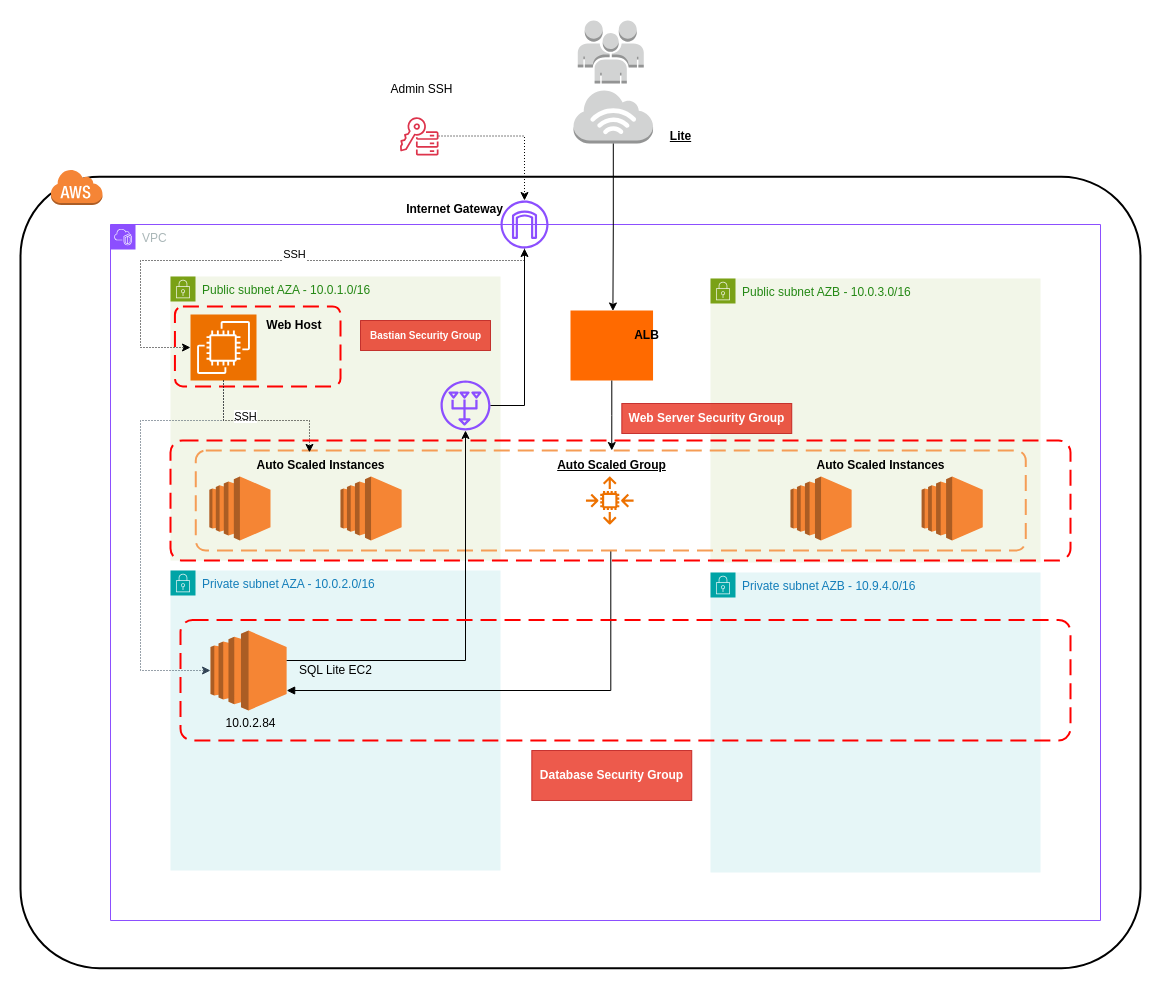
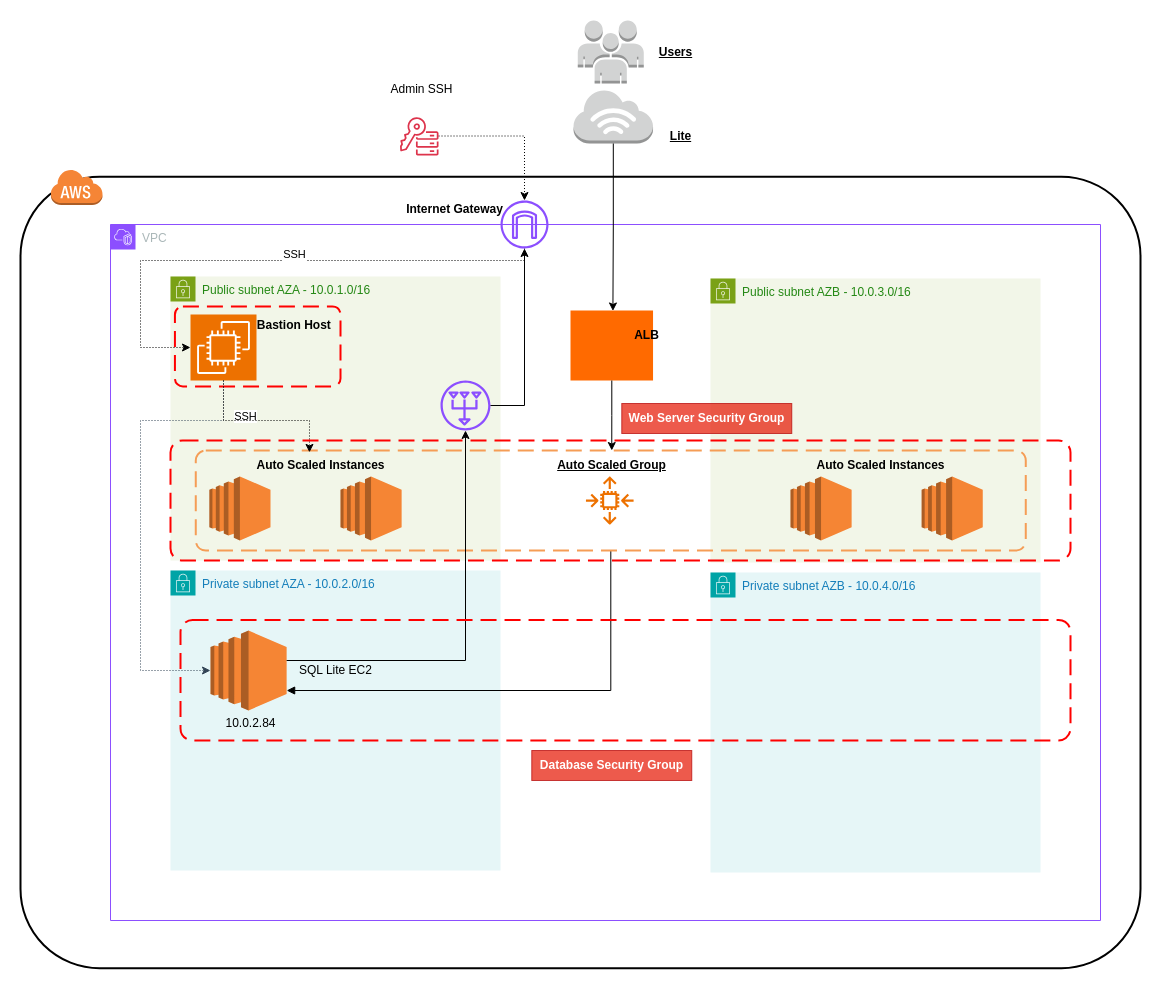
  <mxCell id="0" />
  <mxCell id="1" parent="0" />
  <mxCell id="2" value="VPC" style="points=[[0,0],[0.25,0],[0.5,0],[0.75,0],[1,0],[1,0.25],[1,0.5],[1,0.75],[1,1],[0.75,1],[0.5,1],[0.25,1],[0,1],[0,0.75],[0,0.5],[0,0.25]];outlineConnect=0;gradientColor=none;html=1;whiteSpace=wrap;fontSize=12;fontStyle=0;container=1;pointerEvents=0;collapsible=0;recursiveResize=0;shape=mxgraph.aws4.group;grIcon=mxgraph.aws4.group_vpc2;strokeColor=#8C4FFF;fillColor=none;verticalAlign=top;align=left;spacingLeft=30;fontColor=#AAB7B8;dashed=0;" vertex="1" parent="1"><mxGeometry x="110" y="224" width="990" height="696" as="geometry" /></mxCell>
  <mxCell id="3" value="" style="rounded=1;arcSize=10;dashed=0;fillColor=none;gradientColor=none;strokeWidth=2;" vertex="1" parent="1"><mxGeometry x="20" y="176.25" width="1120" height="791.5" as="geometry" /></mxCell>
  <mxCell id="4" value="Private subnet AZA - 10.0.2.0/16" style="points=[[0,0],[0.25,0],[0.5,0],[0.75,0],[1,0],[1,0.25],[1,0.5],[1,0.75],[1,1],[0.75,1],[0.5,1],[0.25,1],[0,1],[0,0.75],[0,0.5],[0,0.25]];outlineConnect=0;gradientColor=none;html=1;whiteSpace=wrap;fontSize=12;fontStyle=0;container=1;pointerEvents=0;collapsible=0;recursiveResize=0;shape=mxgraph.aws4.group;grIcon=mxgraph.aws4.group_security_group;grStroke=0;strokeColor=#00A4A6;fillColor=#E6F6F7;verticalAlign=top;align=left;spacingLeft=30;fontColor=#147EBA;dashed=0;" parent="1" vertex="1"><mxGeometry x="170" y="570" width="330" height="300" as="geometry" /></mxCell>
  <mxCell id="5" value="" style="outlineConnect=0;dashed=0;verticalLabelPosition=bottom;verticalAlign=top;align=center;html=1;shape=mxgraph.aws3.ec2;fillColor=#F58534;gradientColor=none;" vertex="1" parent="4"><mxGeometry x="40" y="60" width="76.13" height="80" as="geometry" /></mxCell>
  <mxCell id="6" value="SQL Lite EC2" style="text;html=1;align=center;verticalAlign=middle;resizable=0;points=[];autosize=1;strokeColor=none;fillColor=none;" vertex="1" parent="4"><mxGeometry x="115" y="85" width="100" height="30" as="geometry" /></mxCell>
  <mxCell id="7" value="Public subnet AZA - 10.0.1.0/16" style="points=[[0,0],[0.25,0],[0.5,0],[0.75,0],[1,0],[1,0.25],[1,0.5],[1,0.75],[1,1],[0.75,1],[0.5,1],[0.25,1],[0,1],[0,0.75],[0,0.5],[0,0.25]];outlineConnect=0;gradientColor=none;html=1;whiteSpace=wrap;fontSize=12;fontStyle=0;container=1;pointerEvents=0;collapsible=0;recursiveResize=0;shape=mxgraph.aws4.group;grIcon=mxgraph.aws4.group_security_group;grStroke=0;strokeColor=#7AA116;fillColor=#F2F6E8;verticalAlign=top;align=left;spacingLeft=30;fontColor=#248814;dashed=0;" parent="1" vertex="1"><mxGeometry x="170" y="276" width="330" height="284" as="geometry" /></mxCell>
  <mxCell id="8" value="" style="rounded=1;arcSize=10;dashed=1;strokeColor=#ff0000;fillColor=none;gradientColor=none;dashPattern=8 4;strokeWidth=2;fontStyle=1" vertex="1" parent="7"><mxGeometry x="4.43" y="30" width="165.57" height="80" as="geometry" /></mxCell>
  <mxCell id="9" value="" style="sketch=0;outlineConnect=0;fontColor=#232F3E;gradientColor=none;fillColor=#8C4FFF;strokeColor=none;dashed=0;verticalLabelPosition=bottom;verticalAlign=top;align=center;html=1;fontSize=12;fontStyle=0;aspect=fixed;pointerEvents=1;shape=mxgraph.aws4.nat_gateway;rotation=90;" vertex="1" parent="7"><mxGeometry x="270" y="104" width="50" height="50" as="geometry" /></mxCell>
  <mxCell id="10" value="" style="sketch=0;points=[[0,0,0],[0.25,0,0],[0.5,0,0],[0.75,0,0],[1,0,0],[0,1,0],[0.25,1,0],[0.5,1,0],[0.75,1,0],[1,1,0],[0,0.25,0],[0,0.5,0],[0,0.75,0],[1,0.25,0],[1,0.5,0],[1,0.75,0]];outlineConnect=0;fontColor=#232F3E;fillColor=#ED7100;strokeColor=#ffffff;dashed=0;verticalLabelPosition=bottom;verticalAlign=top;align=center;html=1;fontSize=12;fontStyle=0;aspect=fixed;shape=mxgraph.aws4.resourceIcon;resIcon=mxgraph.aws4.ec2;" vertex="1" parent="7"><mxGeometry x="20" y="38" width="66" height="66" as="geometry" /></mxCell>
- <mxCell id="11" value="Web Host&amp;nbsp;" style="text;html=1;align=center;verticalAlign=middle;resizable=0;points=[];autosize=1;strokeColor=none;fillColor=none;fontStyle=1" vertex="1" parent="7"><mxGeometry x="80" y="34" width="90" height="30" as="geometry" /></mxCell>
+ <mxCell id="11" value="Bastion Host&amp;nbsp;" style="text;html=1;align=center;verticalAlign=middle;resizable=0;points=[];autosize=1;strokeColor=none;fillColor=none;fontStyle=1" vertex="1" parent="7"><mxGeometry x="80" y="34" width="90" height="30" as="geometry" /></mxCell>
  <mxCell id="12" value="" style="outlineConnect=0;dashed=0;verticalLabelPosition=bottom;verticalAlign=top;align=center;html=1;shape=mxgraph.aws3.ec2;fillColor=#F58534;gradientColor=none;" vertex="1" parent="7"><mxGeometry x="38.87" y="200" width="61.13" height="64" as="geometry" /></mxCell>
  <mxCell id="13" value="" style="outlineConnect=0;dashed=0;verticalLabelPosition=bottom;verticalAlign=top;align=center;html=1;shape=mxgraph.aws3.ec2;fillColor=#F58534;gradientColor=none;" vertex="1" parent="7"><mxGeometry x="170" y="200" width="61.13" height="64" as="geometry" /></mxCell>
- <mxCell id="14" value="Bastian Security Group" style="text;html=1;align=center;verticalAlign=middle;resizable=0;points=[];autosize=1;strokeColor=#B20000;fillColor=#e51400;fontStyle=1;fontColor=#ffffff;fontSize=10;opacity=70;" vertex="1" parent="7"><mxGeometry x="190" y="44" width="130" height="30" as="geometry" /></mxCell>
- <mxCell id="15" value="Private subnet AZB - 10.9.4.0/16" style="points=[[0,0],[0.25,0],[0.5,0],[0.75,0],[1,0],[1,0.25],[1,0.5],[1,0.75],[1,1],[0.75,1],[0.5,1],[0.25,1],[0,1],[0,0.75],[0,0.5],[0,0.25]];outlineConnect=0;gradientColor=none;html=1;whiteSpace=wrap;fontSize=12;fontStyle=0;container=1;pointerEvents=0;collapsible=0;recursiveResize=0;shape=mxgraph.aws4.group;grIcon=mxgraph.aws4.group_security_group;grStroke=0;strokeColor=#00A4A6;fillColor=#E6F6F7;verticalAlign=top;align=left;spacingLeft=30;fontColor=#147EBA;dashed=0;" vertex="1" parent="1"><mxGeometry x="710" y="572" width="330" height="300" as="geometry" /></mxCell>
+ <mxCell id="15" value="Private subnet AZB - 10.0.4.0/16" style="points=[[0,0],[0.25,0],[0.5,0],[0.75,0],[1,0],[1,0.25],[1,0.5],[1,0.75],[1,1],[0.75,1],[0.5,1],[0.25,1],[0,1],[0,0.75],[0,0.5],[0,0.25]];outlineConnect=0;gradientColor=none;html=1;whiteSpace=wrap;fontSize=12;fontStyle=0;container=1;pointerEvents=0;collapsible=0;recursiveResize=0;shape=mxgraph.aws4.group;grIcon=mxgraph.aws4.group_security_group;grStroke=0;strokeColor=#00A4A6;fillColor=#E6F6F7;verticalAlign=top;align=left;spacingLeft=30;fontColor=#147EBA;dashed=0;" vertex="1" parent="1"><mxGeometry x="710" y="572" width="330" height="300" as="geometry" /></mxCell>
  <mxCell id="16" value="Public subnet AZB - 10.0.3.0/16" style="points=[[0,0],[0.25,0],[0.5,0],[0.75,0],[1,0],[1,0.25],[1,0.5],[1,0.75],[1,1],[0.75,1],[0.5,1],[0.25,1],[0,1],[0,0.75],[0,0.5],[0,0.25]];outlineConnect=0;gradientColor=none;html=1;whiteSpace=wrap;fontSize=12;fontStyle=0;container=1;pointerEvents=0;collapsible=0;recursiveResize=0;shape=mxgraph.aws4.group;grIcon=mxgraph.aws4.group_security_group;grStroke=0;strokeColor=#7AA116;fillColor=#F2F6E8;verticalAlign=top;align=left;spacingLeft=30;fontColor=#248814;dashed=0;" vertex="1" parent="1"><mxGeometry x="710" y="278" width="330" height="284" as="geometry" /></mxCell>
  <mxCell id="17" value="" style="outlineConnect=0;dashed=0;verticalLabelPosition=bottom;verticalAlign=top;align=center;html=1;shape=mxgraph.aws3.ec2;fillColor=#F58534;gradientColor=none;" vertex="1" parent="16"><mxGeometry x="80" y="198" width="61.13" height="64" as="geometry" /></mxCell>
  <mxCell id="18" value="" style="outlineConnect=0;dashed=0;verticalLabelPosition=bottom;verticalAlign=top;align=center;html=1;shape=mxgraph.aws3.ec2;fillColor=#F58534;gradientColor=none;" vertex="1" parent="16"><mxGeometry x="211.13" y="198" width="61.13" height="64" as="geometry" /></mxCell>
  <mxCell id="19" value="" style="outlineConnect=0;dashed=0;verticalLabelPosition=bottom;verticalAlign=top;align=center;html=1;shape=mxgraph.aws3.internet_3;fillColor=#D2D3D3;gradientColor=none;" vertex="1" parent="1"><mxGeometry x="573.04" y="89" width="79.5" height="54" as="geometry" /></mxCell>
  <mxCell id="20" value="" style="outlineConnect=0;dashed=0;verticalLabelPosition=bottom;verticalAlign=top;align=center;html=1;shape=mxgraph.aws3.users;fillColor=#D2D3D3;gradientColor=none;" vertex="1" parent="1"><mxGeometry x="577.27" y="20" width="66" height="63" as="geometry" /></mxCell>
+ <mxCell id="21" value="Users" style="text;html=1;align=center;verticalAlign=middle;resizable=0;points=[];autosize=1;strokeColor=none;fillColor=none;fontStyle=5" vertex="1" parent="1"><mxGeometry x="650" y="36.5" width="50" height="30" as="geometry" /></mxCell>
  <mxCell id="22" value="" style="points=[];aspect=fixed;html=1;align=center;shadow=0;dashed=0;fillColor=#FF6A00;strokeColor=none;shape=mxgraph.alibaba_cloud.alb_application_load_balancer_01;" vertex="1" parent="1"><mxGeometry x="570" width="82.54" height="70" as="geometry" y="310" /></mxCell>
  <mxCell id="23" style="edgeStyle=orthogonalEdgeStyle;rounded=0;orthogonalLoop=1;jettySize=auto;html=1;dashed=1;dashPattern=1 2;" edge="1" parent="1" source="25" target="10"><mxGeometry relative="1" as="geometry"><Array as="points"><mxPoint x="524" y="260" /><mxPoint x="140" y="260" /><mxPoint x="140" y="347" /></Array></mxGeometry></mxCell>
  <mxCell id="24" value="SSH" style="edgeLabel;html=1;align=center;verticalAlign=middle;resizable=0;points=[];" vertex="1" connectable="0" parent="23"><mxGeometry x="-0.187" y="-3" relative="1" as="geometry"><mxPoint x="-26" y="-4" as="offset" /></mxGeometry></mxCell>
  <mxCell id="25" value="" style="sketch=0;outlineConnect=0;fontColor=#232F3E;gradientColor=none;fillColor=#8C4FFF;strokeColor=none;dashed=0;verticalLabelPosition=bottom;verticalAlign=top;align=center;html=1;fontSize=12;fontStyle=0;aspect=fixed;pointerEvents=1;shape=mxgraph.aws4.internet_gateway;" vertex="1" parent="1"><mxGeometry x="500" y="200" width="48" height="48" as="geometry" /></mxCell>
  <mxCell id="26" style="edgeStyle=orthogonalEdgeStyle;rounded=0;orthogonalLoop=1;jettySize=auto;html=1;dashed=1;dashPattern=1 2;" edge="1" parent="1" source="27" target="25"><mxGeometry relative="1" as="geometry" /></mxCell>
  <mxCell id="27" value="" style="sketch=0;outlineConnect=0;fontColor=#232F3E;gradientColor=none;fillColor=#DD344C;strokeColor=none;dashed=0;verticalLabelPosition=bottom;verticalAlign=top;align=center;html=1;fontSize=12;fontStyle=0;aspect=fixed;pointerEvents=1;shape=mxgraph.aws4.key_management_service_external_key_store;" vertex="1" parent="1"><mxGeometry x="399.27" y="116" width="39" height="39" as="geometry" /></mxCell>
  <mxCell id="28" value="Admin SSH" style="text;html=1;align=center;verticalAlign=middle;resizable=0;points=[];autosize=1;strokeColor=none;fillColor=none;" vertex="1" parent="1"><mxGeometry x="376" y="74" width="90" height="30" as="geometry" /></mxCell>
  <mxCell id="29" value="Lite" style="text;html=1;align=center;verticalAlign=middle;resizable=0;points=[];autosize=1;strokeColor=none;fillColor=none;fontStyle=5" vertex="1" parent="1"><mxGeometry x="650" y="120.5" width="60" height="30" as="geometry" /></mxCell>
  <mxCell id="30" value="" style="sketch=0;outlineConnect=0;fontColor=#232F3E;gradientColor=none;fillColor=#ED7100;strokeColor=none;dashed=0;verticalLabelPosition=bottom;verticalAlign=top;align=center;html=1;fontSize=12;fontStyle=0;aspect=fixed;pointerEvents=1;shape=mxgraph.aws4.auto_scaling2;" vertex="1" parent="1"><mxGeometry x="585.27" y="476" width="48" height="48" as="geometry" /></mxCell>
  <mxCell id="31" value="10.0.2.84" style="text;html=1;align=center;verticalAlign=middle;resizable=0;points=[];autosize=1;strokeColor=none;fillColor=none;" vertex="1" parent="1"><mxGeometry x="215" y="708" width="70" height="30" as="geometry" /></mxCell>
  <mxCell id="32" value="ALB" style="text;html=1;align=center;verticalAlign=middle;resizable=0;points=[];autosize=1;strokeColor=none;fillColor=none;fontStyle=1" vertex="1" parent="1"><mxGeometry x="621.27" y="320" width="50" height="30" as="geometry" /></mxCell>
  <mxCell id="33" value="Internet Gateway" style="text;html=1;align=center;verticalAlign=middle;resizable=0;points=[];autosize=1;strokeColor=none;fillColor=none;fontStyle=1" vertex="1" parent="1"><mxGeometry x="399.27" y="194" width="110" height="30" as="geometry" /></mxCell>
  <mxCell id="34" style="edgeStyle=orthogonalEdgeStyle;rounded=0;orthogonalLoop=1;jettySize=auto;html=1;endArrow=block;endFill=1;" edge="1" parent="1" source="35" target="5"><mxGeometry relative="1" as="geometry"><Array as="points"><mxPoint x="610" y="690" /></Array></mxGeometry></mxCell>
  <mxCell id="35" value="" style="rounded=1;arcSize=10;dashed=1;strokeColor=#F59D56;fillColor=none;gradientColor=none;dashPattern=8 4;strokeWidth=2;" vertex="1" parent="1"><mxGeometry x="195.27" y="450" width="830" height="100" as="geometry" /></mxCell>
  <mxCell id="36" style="edgeStyle=orthogonalEdgeStyle;rounded=0;orthogonalLoop=1;jettySize=auto;html=1;dashed=1;dashPattern=1 2;fillColor=#647687;strokeColor=#314354;" edge="1" parent="1" source="10" target="5"><mxGeometry relative="1" as="geometry"><Array as="points"><mxPoint x="223" y="420" /><mxPoint x="140" y="420" /><mxPoint x="140" y="670" /></Array></mxGeometry></mxCell>
  <mxCell id="37" value="SSH" style="edgeLabel;html=1;align=center;verticalAlign=middle;resizable=0;points=[];" vertex="1" connectable="0" parent="36"><mxGeometry x="-0.503" y="3" relative="1" as="geometry"><mxPoint x="91" y="-8" as="offset" /></mxGeometry></mxCell>
  <mxCell id="38" style="edgeStyle=orthogonalEdgeStyle;rounded=0;orthogonalLoop=1;jettySize=auto;html=1;" edge="1" parent="1" source="5" target="9"><mxGeometry relative="1" as="geometry"><Array as="points"><mxPoint x="465" y="660" /></Array></mxGeometry></mxCell>
  <mxCell id="39" style="edgeStyle=orthogonalEdgeStyle;rounded=0;orthogonalLoop=1;jettySize=auto;html=1;" edge="1" parent="1" source="9" target="25"><mxGeometry relative="1" as="geometry" /></mxCell>
  <mxCell id="40" value="Auto Scaled Group" style="text;html=1;align=center;verticalAlign=middle;resizable=0;points=[];autosize=1;strokeColor=none;fillColor=none;fontStyle=5" vertex="1" parent="1"><mxGeometry x="551.27" y="450" width="120" height="30" as="geometry" /></mxCell>
  <mxCell id="41" style="edgeStyle=orthogonalEdgeStyle;rounded=0;orthogonalLoop=1;jettySize=auto;html=1;entryX=0.514;entryY=0.007;entryDx=0;entryDy=0;entryPerimeter=0;" edge="1" parent="1" source="19" target="22"><mxGeometry relative="1" as="geometry" /></mxCell>
  <mxCell id="42" style="edgeStyle=orthogonalEdgeStyle;rounded=0;orthogonalLoop=1;jettySize=auto;html=1;entryX=0.5;entryY=0;entryDx=0;entryDy=0;entryPerimeter=0;" edge="1" parent="1" source="22" target="40"><mxGeometry relative="1" as="geometry" /></mxCell>
  <mxCell id="43" style="edgeStyle=orthogonalEdgeStyle;rounded=0;orthogonalLoop=1;jettySize=auto;html=1;entryX=0.137;entryY=0.019;entryDx=0;entryDy=0;entryPerimeter=0;dashed=1;dashPattern=1 2;" edge="1" parent="1" source="10" target="35"><mxGeometry relative="1" as="geometry"><Array as="points"><mxPoint x="223" y="420" /><mxPoint x="309" y="420" /></Array></mxGeometry></mxCell>
  <mxCell id="44" value="Auto Scaled Instances" style="text;html=1;align=center;verticalAlign=middle;resizable=0;points=[];autosize=1;strokeColor=none;fillColor=none;fontStyle=1" vertex="1" parent="1"><mxGeometry x="250" y="450" width="140" height="30" as="geometry" /></mxCell>
  <mxCell id="45" value="Auto Scaled Instances" style="text;html=1;align=center;verticalAlign=middle;resizable=0;points=[];autosize=1;strokeColor=none;fillColor=none;fontStyle=1" vertex="1" parent="1"><mxGeometry x="810" y="450" width="140" height="30" as="geometry" /></mxCell>
  <mxCell id="46" value="" style="dashed=0;html=1;shape=mxgraph.aws3.cloud;fillColor=#F58536;gradientColor=none;dashed=0;" vertex="1" parent="1"><mxGeometry x="50" y="168.5" width="52" height="36" as="geometry" /></mxCell>
  <mxCell id="47" value="" style="rounded=1;arcSize=10;dashed=1;strokeColor=#ff0000;fillColor=none;gradientColor=none;dashPattern=8 4;strokeWidth=2;" vertex="1" parent="1"><mxGeometry x="170" y="440" width="900" height="120" as="geometry" /></mxCell>
  <mxCell id="48" value="Web Server Security Group" style="text;html=1;align=center;verticalAlign=middle;resizable=0;points=[];autosize=1;strokeColor=#B20000;fillColor=#e51400;fontStyle=1;fontColor=#ffffff;opacity=70;" vertex="1" parent="1"><mxGeometry x="621.27" y="403" width="170" height="30" as="geometry" /></mxCell>
  <mxCell id="49" value="" style="rounded=1;arcSize=10;dashed=1;strokeColor=#ff0000;fillColor=none;gradientColor=none;dashPattern=8 4;strokeWidth=2;" vertex="1" parent="1"><mxGeometry x="180" y="619.5" width="890" height="120.5" as="geometry" /></mxCell>
- <mxCell id="50" value="Database Security Group" style="text;html=1;align=center;verticalAlign=middle;resizable=0;points=[];autosize=1;strokeColor=#B20000;fillColor=#e51400;fontStyle=1;fontColor=#ffffff;opacity=70;" vertex="1" parent="1"><mxGeometry x="531.27" y="750" width="160" height="50" as="geometry" /></mxCell>
+ <mxCell id="50" value="Database Security Group" style="text;html=1;align=center;verticalAlign=middle;resizable=0;points=[];autosize=1;strokeColor=#B20000;fillColor=#e51400;fontStyle=1;fontColor=#ffffff;opacity=70;" vertex="1" parent="1"><mxGeometry x="531.27" y="750" width="160" height="30" as="geometry" /></mxCell>
